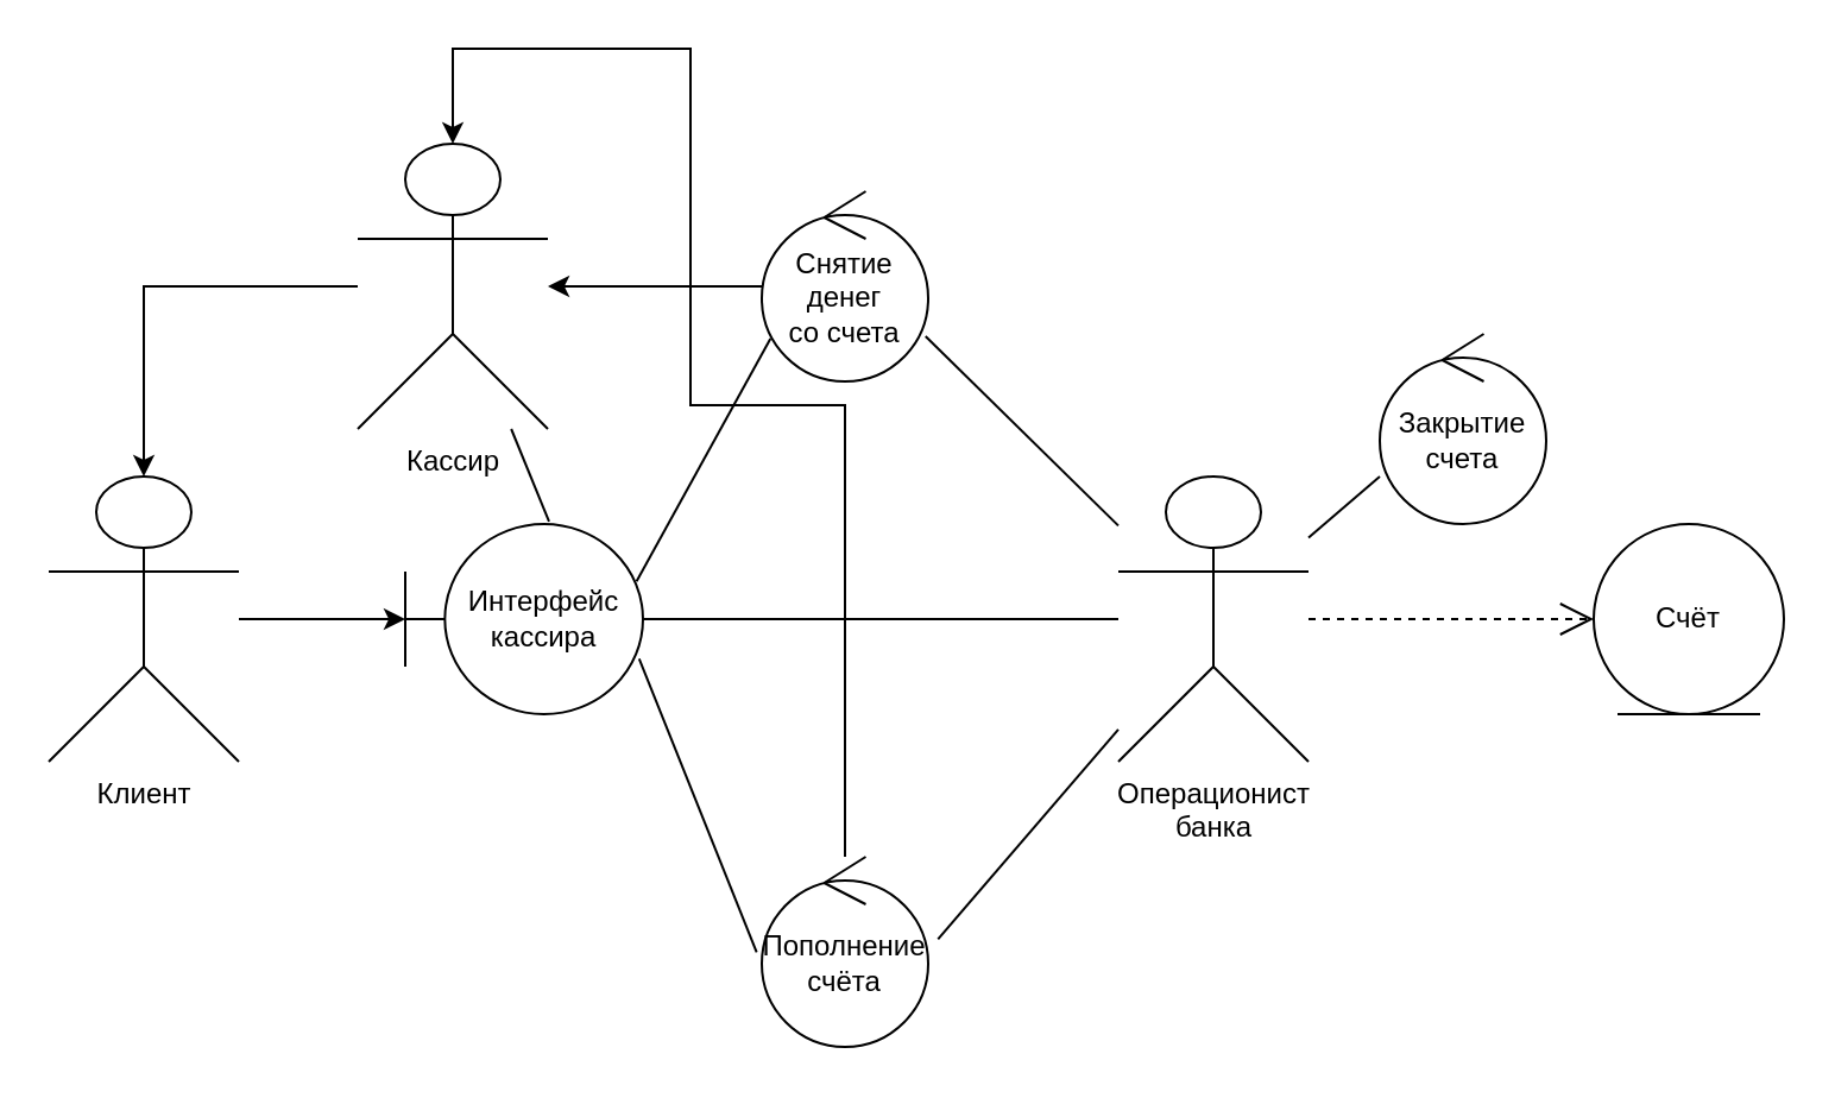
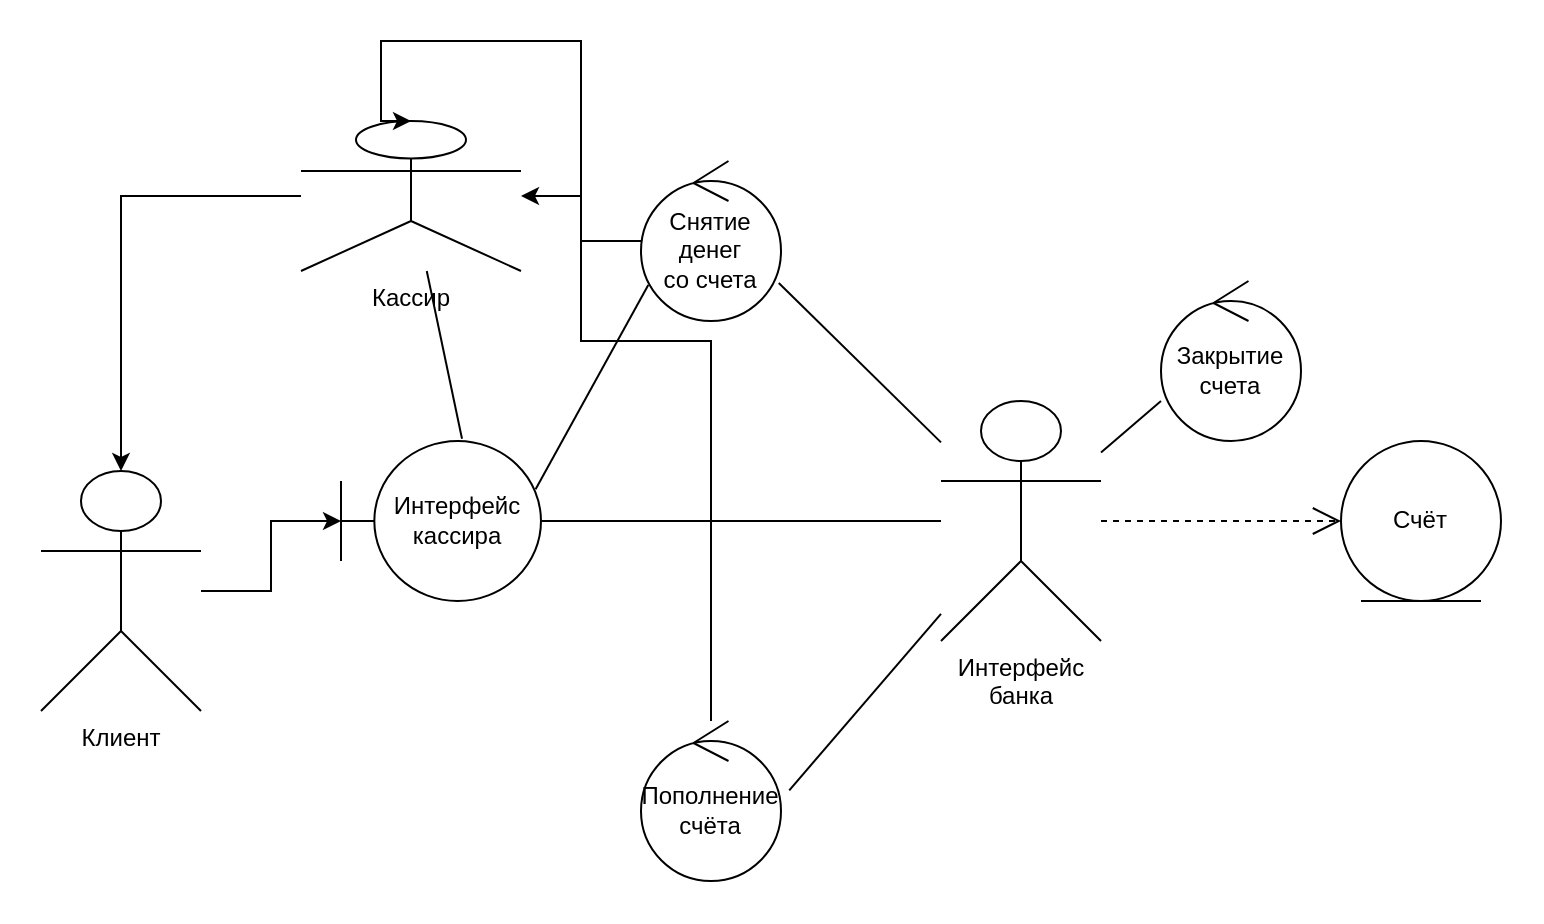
  <mxCell id="0" />
  <mxCell id="1" parent="0" />
  <mxCell id="2" value="" style="edgeStyle=orthogonalEdgeStyle;rounded=0;orthogonalLoop=1;jettySize=auto;html=1;" edge="1" parent="1" source="3" target="8"><mxGeometry relative="1" as="geometry" /></mxCell>
- <mxCell id="3" value="Клиент" style="shape=umlActor;verticalLabelPosition=bottom;verticalAlign=top;html=1;outlineConnect=0;" vertex="1" parent="1"><mxGeometry x="20" y="200" width="80" height="120" as="geometry" /></mxCell>
+ <mxCell id="3" value="Клиент" style="shape=umlActor;verticalLabelPosition=bottom;verticalAlign=top;html=1;outlineConnect=0;" vertex="1" parent="1"><mxGeometry x="20" y="235" width="80" height="120" as="geometry" /></mxCell>
  <mxCell id="4" value="Счёт" style="ellipse;shape=umlEntity;whiteSpace=wrap;html=1;" vertex="1" parent="1"><mxGeometry x="670" y="220" width="80" height="80" as="geometry" /></mxCell>
- <mxCell id="5" value="Операционист&lt;br&gt;банка" style="shape=umlActor;verticalLabelPosition=bottom;verticalAlign=top;html=1;" vertex="1" parent="1"><mxGeometry x="470" y="200" width="80" height="120" as="geometry" /></mxCell>
+ <mxCell id="5" value="Интерфейс&lt;br&gt;банка" style="shape=umlActor;verticalLabelPosition=bottom;verticalAlign=top;html=1;" vertex="1" parent="1"><mxGeometry x="470" y="200" width="80" height="120" as="geometry" /></mxCell>
  <mxCell id="6" style="edgeStyle=orthogonalEdgeStyle;rounded=0;orthogonalLoop=1;jettySize=auto;html=1;entryX=0.5;entryY=0;entryDx=0;entryDy=0;entryPerimeter=0;" edge="1" parent="1" source="7" target="3"><mxGeometry relative="1" as="geometry" /></mxCell>
- <mxCell id="7" value="Кассир" style="shape=umlActor;verticalLabelPosition=bottom;verticalAlign=top;html=1;" vertex="1" parent="1"><mxGeometry x="150" y="60" width="80" height="120" as="geometry" /></mxCell>
+ <mxCell id="7" value="Кассир" style="shape=umlActor;verticalLabelPosition=bottom;verticalAlign=top;html=1;" vertex="1" parent="1"><mxGeometry x="150" y="60" width="110" height="75" as="geometry" /></mxCell>
  <mxCell id="8" value="Интерфейс&lt;br&gt;кассира" style="shape=umlBoundary;whiteSpace=wrap;html=1;" vertex="1" parent="1"><mxGeometry x="170" y="220" width="100" height="80" as="geometry" /></mxCell>
  <mxCell id="9" style="edgeStyle=orthogonalEdgeStyle;rounded=0;orthogonalLoop=1;jettySize=auto;html=1;" edge="1" parent="1" source="10" target="7"><mxGeometry relative="1" as="geometry" /></mxCell>
  <mxCell id="10" value="Снятие&lt;br&gt;денег&lt;br&gt;со счета" style="ellipse;shape=umlControl;whiteSpace=wrap;html=1;" vertex="1" parent="1"><mxGeometry x="320" y="80" width="70" height="80" as="geometry" /></mxCell>
  <mxCell id="11" value="Закрытие счета" style="ellipse;shape=umlControl;whiteSpace=wrap;html=1;" vertex="1" parent="1"><mxGeometry x="580" y="140" width="70" height="80" as="geometry" /></mxCell>
  <mxCell id="12" value="" style="endArrow=none;html=1;rounded=0;exitX=0.973;exitY=0.301;exitDx=0;exitDy=0;exitPerimeter=0;entryX=0.052;entryY=0.775;entryDx=0;entryDy=0;entryPerimeter=0;" edge="1" parent="1" source="8" target="10"><mxGeometry width="50" height="50" relative="1" as="geometry"><mxPoint x="460" y="280" as="sourcePoint" /><mxPoint x="310" y="210" as="targetPoint" /></mxGeometry></mxCell>
  <mxCell id="13" value="" style="endArrow=none;html=1;rounded=0;exitX=1;exitY=0.5;exitDx=0;exitDy=0;exitPerimeter=0;" edge="1" parent="1" source="8" target="5"><mxGeometry width="50" height="50" relative="1" as="geometry"><mxPoint x="257" y="290" as="sourcePoint" /><mxPoint x="330" y="320" as="targetPoint" /></mxGeometry></mxCell>
  <mxCell id="14" style="edgeStyle=orthogonalEdgeStyle;rounded=0;orthogonalLoop=1;jettySize=auto;html=1;entryX=0.5;entryY=0;entryDx=0;entryDy=0;entryPerimeter=0;" edge="1" parent="1" source="15" target="7"><mxGeometry relative="1" as="geometry"><Array as="points"><mxPoint x="355" y="170" /><mxPoint x="290" y="170" /><mxPoint x="290" y="20" /><mxPoint x="190" y="20" /></Array></mxGeometry></mxCell>
  <mxCell id="15" value="Пополнение&lt;br&gt;счёта" style="ellipse;shape=umlControl;whiteSpace=wrap;html=1;" vertex="1" parent="1"><mxGeometry x="320" y="360" width="70" height="80" as="geometry" /></mxCell>
- <mxCell id="16" value="" style="endArrow=none;html=1;rounded=0;exitX=0.984;exitY=0.709;exitDx=0;exitDy=0;exitPerimeter=0;entryX=-0.031;entryY=0.502;entryDx=0;entryDy=0;entryPerimeter=0;" edge="1" parent="1" source="8" target="15"><mxGeometry width="50" height="50" relative="1" as="geometry"><mxPoint x="460" y="280" as="sourcePoint" /><mxPoint x="510" y="230" as="targetPoint" /></mxGeometry></mxCell>
  <mxCell id="17" value="" style="endArrow=none;html=1;rounded=0;entryX=1.059;entryY=0.433;entryDx=0;entryDy=0;entryPerimeter=0;" edge="1" parent="1" source="5" target="15"><mxGeometry width="50" height="50" relative="1" as="geometry"><mxPoint x="460" y="280" as="sourcePoint" /><mxPoint x="510" y="230" as="targetPoint" /></mxGeometry></mxCell>
  <mxCell id="18" value="" style="endArrow=none;html=1;rounded=0;entryX=0.984;entryY=0.762;entryDx=0;entryDy=0;entryPerimeter=0;" edge="1" parent="1" source="5" target="10"><mxGeometry width="50" height="50" relative="1" as="geometry"><mxPoint x="460" y="280" as="sourcePoint" /><mxPoint x="510" y="230" as="targetPoint" /></mxGeometry></mxCell>
  <mxCell id="19" value="" style="endArrow=none;html=1;rounded=0;exitX=0;exitY=0.75;exitDx=0;exitDy=0;exitPerimeter=0;" edge="1" parent="1" source="11" target="5"><mxGeometry width="50" height="50" relative="1" as="geometry"><mxPoint x="460" y="380" as="sourcePoint" /><mxPoint x="490" y="370" as="targetPoint" /></mxGeometry></mxCell>
  <mxCell id="20" value="" style="endArrow=none;html=1;rounded=0;entryX=0.605;entryY=-0.014;entryDx=0;entryDy=0;entryPerimeter=0;" edge="1" parent="1" source="7" target="8"><mxGeometry width="50" height="50" relative="1" as="geometry"><mxPoint x="130" y="190" as="sourcePoint" /><mxPoint x="230" y="350" as="targetPoint" /></mxGeometry></mxCell>
  <mxCell id="21" value="" style="endArrow=open;dashed=1;endFill=0;endSize=12;html=1;rounded=0;entryX=0;entryY=0.5;entryDx=0;entryDy=0;" edge="1" parent="1" source="5" target="4"><mxGeometry width="160" relative="1" as="geometry"><mxPoint x="410" y="360" as="sourcePoint" /><mxPoint x="650" y="230" as="targetPoint" /></mxGeometry></mxCell>
